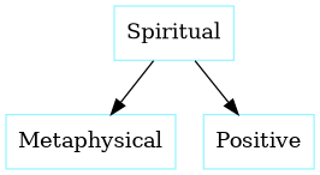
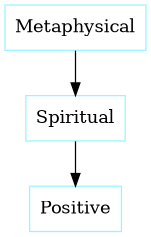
  digraph {
    node [color=cadetblue1 shape=box]
    edge [penwidth=1]
    Spiritual
    Metaphysical
    Positive
-   Spiritual -> Metaphysical
+   Metaphysical -> Spiritual
    Spiritual -> Positive
  }
